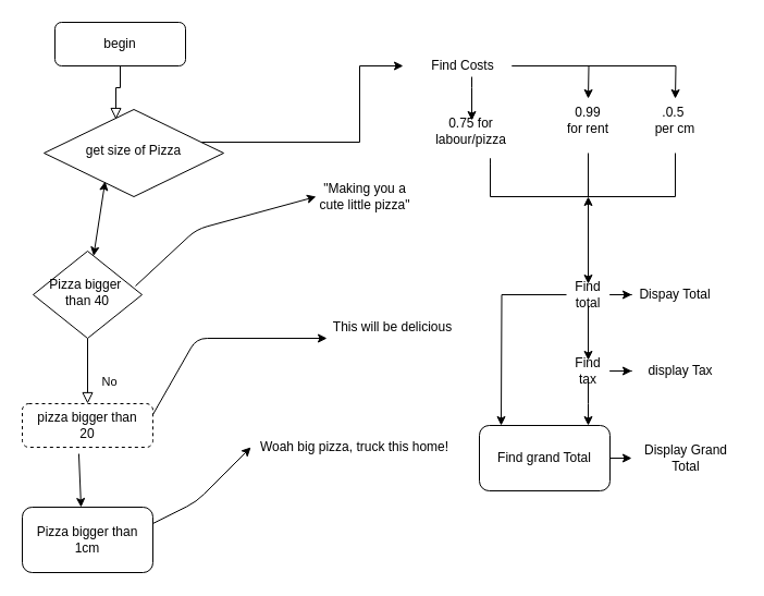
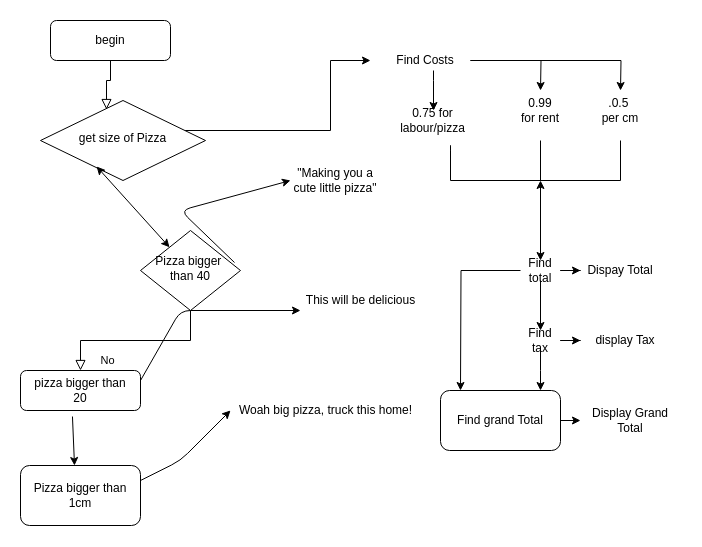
  <mxCell id="0" />
  <mxCell id="1" parent="0" />
  <mxCell id="2" value="" style="rounded=0;html=1;jettySize=auto;orthogonalLoop=1;fontSize=11;endArrow=block;endFill=0;endSize=8;strokeWidth=1;shadow=0;labelBackgroundColor=none;edgeStyle=orthogonalEdgeStyle;entryX=0.4;entryY=0.113;entryDx=0;entryDy=0;entryPerimeter=0;" parent="1" source="3" target="5" edge="1"><mxGeometry relative="1" as="geometry" /></mxCell>
  <mxCell id="3" value="begin" style="rounded=1;whiteSpace=wrap;html=1;fontSize=12;glass=0;strokeWidth=1;shadow=0;" parent="1" vertex="1"><mxGeometry x="50" y="20" width="120" height="40" as="geometry" /></mxCell>
  <mxCell id="4" style="edgeStyle=orthogonalEdgeStyle;rounded=0;orthogonalLoop=1;jettySize=auto;html=1;" edge="1" parent="1" source="5"><mxGeometry relative="1" as="geometry"><mxPoint x="370" y="60" as="targetPoint" /><Array as="points"><mxPoint x="330" y="130" /><mxPoint x="330" y="60" /></Array></mxGeometry></mxCell>
  <mxCell id="5" value="get size of Pizza" style="rhombus;whiteSpace=wrap;html=1;shadow=0;fontFamily=Helvetica;fontSize=12;align=center;strokeWidth=1;spacing=6;spacingTop=-4;" parent="1" vertex="1"><mxGeometry x="40" y="100" width="165" height="80" as="geometry" /></mxCell>
  <mxCell id="6" value="No" style="rounded=0;html=1;jettySize=auto;orthogonalLoop=1;fontSize=11;endArrow=block;endFill=0;endSize=8;strokeWidth=1;shadow=0;labelBackgroundColor=none;edgeStyle=orthogonalEdgeStyle;" parent="1" source="7" target="8" edge="1"><mxGeometry x="0.333" y="20" relative="1" as="geometry"><mxPoint as="offset" /></mxGeometry></mxCell>
- <mxCell id="7" value="Pizza bigger&amp;nbsp;&lt;br&gt;than 40" style="rhombus;whiteSpace=wrap;html=1;shadow=0;fontFamily=Helvetica;fontSize=12;align=center;strokeWidth=1;spacing=6;spacingTop=-4;" parent="1" vertex="1"><mxGeometry x="30" y="230" width="100" height="80" as="geometry" /></mxCell>
- <mxCell id="8" value="pizza bigger than&lt;br&gt;20" style="rounded=1;whiteSpace=wrap;html=1;fontSize=12;glass=0;strokeWidth=1;shadow=0;dashed=1;" parent="1" vertex="1"><mxGeometry x="20" y="370" width="120" height="40" as="geometry" /></mxCell>
+ <mxCell id="7" value="Pizza bigger&amp;nbsp;&lt;br&gt;than 40" style="rhombus;whiteSpace=wrap;html=1;shadow=0;fontFamily=Helvetica;fontSize=12;align=center;strokeWidth=1;spacing=6;spacingTop=-4;" parent="1" vertex="1"><mxGeometry x="140" y="230" width="100" height="80" as="geometry" /></mxCell>
+ <mxCell id="8" value="pizza bigger than&lt;br&gt;20" style="rounded=1;whiteSpace=wrap;html=1;fontSize=12;glass=0;strokeWidth=1;shadow=0;" parent="1" vertex="1"><mxGeometry x="20" y="370" width="120" height="40" as="geometry" /></mxCell>
  <mxCell id="9" value="Pizza bigger than 1cm" style="rounded=1;whiteSpace=wrap;html=1;" vertex="1" parent="1"><mxGeometry x="20" y="465" width="120" height="60" as="geometry" /></mxCell>
  <mxCell id="10" value="" style="endArrow=classic;html=1;exitX=0.433;exitY=1.15;exitDx=0;exitDy=0;exitPerimeter=0;entryX=0.45;entryY=0;entryDx=0;entryDy=0;entryPerimeter=0;" edge="1" parent="1" source="8" target="9"><mxGeometry width="50" height="50" relative="1" as="geometry"><mxPoint x="240" y="340" as="sourcePoint" /><mxPoint x="290" y="290" as="targetPoint" /></mxGeometry></mxCell>
  <mxCell id="11" value="" style="endArrow=classic;html=1;exitX=0.94;exitY=0.4;exitDx=0;exitDy=0;exitPerimeter=0;" edge="1" parent="1" source="7"><mxGeometry width="50" height="50" relative="1" as="geometry"><mxPoint x="115" y="206" as="sourcePoint" /><mxPoint x="290" y="180" as="targetPoint" /><Array as="points"><mxPoint x="180" y="210" /></Array></mxGeometry></mxCell>
  <mxCell id="12" value="" style="endArrow=classic;html=1;exitX=1;exitY=0.25;exitDx=0;exitDy=0;" edge="1" parent="1" source="8"><mxGeometry width="50" height="50" relative="1" as="geometry"><mxPoint x="125" y="150" as="sourcePoint" /><mxPoint x="300" y="310" as="targetPoint" /><Array as="points"><mxPoint x="180" y="310" /></Array></mxGeometry></mxCell>
  <mxCell id="13" value="" style="endArrow=classic;html=1;exitX=1;exitY=0.25;exitDx=0;exitDy=0;" edge="1" parent="1" source="9"><mxGeometry width="50" height="50" relative="1" as="geometry"><mxPoint x="150" y="390" as="sourcePoint" /><mxPoint x="230" y="410" as="targetPoint" /><Array as="points"><mxPoint x="180" y="460" /></Array></mxGeometry></mxCell>
  <mxCell id="14" value="&quot;Making you a cute little pizza&quot;" style="text;html=1;strokeColor=none;fillColor=none;align=center;verticalAlign=middle;whiteSpace=wrap;rounded=0;" vertex="1" parent="1"><mxGeometry x="290" y="170" width="90" height="20" as="geometry" /></mxCell>
  <mxCell id="15" value="This will be delicious" style="text;html=1;align=center;verticalAlign=middle;resizable=0;points=[];autosize=1;" vertex="1" parent="1"><mxGeometry x="300" y="290" width="120" height="20" as="geometry" /></mxCell>
  <mxCell id="16" value="Woah big pizza, truck this home!" style="text;html=1;align=center;verticalAlign=middle;resizable=0;points=[];autosize=1;" vertex="1" parent="1"><mxGeometry x="230" y="400" width="190" height="20" as="geometry" /></mxCell>
  <mxCell id="17" style="edgeStyle=orthogonalEdgeStyle;rounded=0;orthogonalLoop=1;jettySize=auto;html=1;" edge="1" parent="1" source="20" target="21"><mxGeometry relative="1" as="geometry"><mxPoint x="425" y="120" as="targetPoint" /><Array as="points"><mxPoint x="433" y="80" /><mxPoint x="433" y="80" /></Array></mxGeometry></mxCell>
  <mxCell id="18" style="edgeStyle=orthogonalEdgeStyle;rounded=0;orthogonalLoop=1;jettySize=auto;html=1;" edge="1" parent="1" source="20"><mxGeometry relative="1" as="geometry"><mxPoint x="540" y="90" as="targetPoint" /></mxGeometry></mxCell>
  <mxCell id="19" style="edgeStyle=orthogonalEdgeStyle;rounded=0;orthogonalLoop=1;jettySize=auto;html=1;" edge="1" parent="1" source="20"><mxGeometry relative="1" as="geometry"><mxPoint x="620" y="90" as="targetPoint" /></mxGeometry></mxCell>
  <mxCell id="20" value="Find Costs" style="text;html=1;strokeColor=none;fillColor=none;align=center;verticalAlign=middle;whiteSpace=wrap;rounded=0;" vertex="1" parent="1"><mxGeometry x="380" y="50" width="90" height="20" as="geometry" /></mxCell>
  <mxCell id="21" value="0.75 for labour/pizza" style="text;html=1;strokeColor=none;fillColor=none;align=center;verticalAlign=middle;whiteSpace=wrap;rounded=0;" vertex="1" parent="1"><mxGeometry x="405" y="110" width="55" height="20" as="geometry" /></mxCell>
  <mxCell id="22" value="0.99&lt;br&gt;for rent" style="text;html=1;strokeColor=none;fillColor=none;align=center;verticalAlign=middle;whiteSpace=wrap;rounded=0;" vertex="1" parent="1"><mxGeometry x="520" y="100" width="40" height="20" as="geometry" /></mxCell>
  <mxCell id="23" value=".0.5&amp;nbsp;&lt;br&gt;per cm" style="text;html=1;strokeColor=none;fillColor=none;align=center;verticalAlign=middle;whiteSpace=wrap;rounded=0;" vertex="1" parent="1"><mxGeometry x="600" y="100" width="40" height="20" as="geometry" /></mxCell>
  <mxCell id="24" value="" style="endArrow=none;html=1;" edge="1" parent="1"><mxGeometry width="50" height="50" relative="1" as="geometry"><mxPoint x="450" y="170" as="sourcePoint" /><mxPoint x="450" y="180" as="targetPoint" /><Array as="points"><mxPoint x="450" y="140" /></Array></mxGeometry></mxCell>
  <mxCell id="25" value="" style="endArrow=none;html=1;" edge="1" parent="1"><mxGeometry width="50" height="50" relative="1" as="geometry"><mxPoint x="540" y="180" as="sourcePoint" /><mxPoint x="450" y="180" as="targetPoint" /></mxGeometry></mxCell>
  <mxCell id="26" value="" style="endArrow=none;html=1;" edge="1" parent="1"><mxGeometry width="50" height="50" relative="1" as="geometry"><mxPoint x="540" y="180" as="sourcePoint" /><mxPoint x="540" y="140" as="targetPoint" /></mxGeometry></mxCell>
  <mxCell id="27" value="" style="endArrow=none;html=1;" edge="1" parent="1"><mxGeometry width="50" height="50" relative="1" as="geometry"><mxPoint x="620" y="180" as="sourcePoint" /><mxPoint x="620" y="140" as="targetPoint" /></mxGeometry></mxCell>
  <mxCell id="28" value="" style="endArrow=none;html=1;" edge="1" parent="1"><mxGeometry width="50" height="50" relative="1" as="geometry"><mxPoint x="530" y="180" as="sourcePoint" /><mxPoint x="620" y="180" as="targetPoint" /></mxGeometry></mxCell>
  <mxCell id="29" value="" style="endArrow=classic;startArrow=classic;html=1;" edge="1" parent="1"><mxGeometry width="50" height="50" relative="1" as="geometry"><mxPoint x="540" y="180" as="sourcePoint" /><mxPoint x="540" y="260" as="targetPoint" /></mxGeometry></mxCell>
  <mxCell id="30" style="edgeStyle=orthogonalEdgeStyle;rounded=0;orthogonalLoop=1;jettySize=auto;html=1;" edge="1" parent="1" source="33" target="34"><mxGeometry relative="1" as="geometry"><mxPoint x="600" y="270" as="targetPoint" /></mxGeometry></mxCell>
  <mxCell id="31" style="edgeStyle=orthogonalEdgeStyle;rounded=0;orthogonalLoop=1;jettySize=auto;html=1;" edge="1" parent="1" source="33" target="37"><mxGeometry relative="1" as="geometry"><mxPoint x="540" y="340" as="targetPoint" /></mxGeometry></mxCell>
  <mxCell id="32" style="edgeStyle=orthogonalEdgeStyle;rounded=0;orthogonalLoop=1;jettySize=auto;html=1;" edge="1" parent="1" source="33"><mxGeometry relative="1" as="geometry"><mxPoint x="460" y="390" as="targetPoint" /></mxGeometry></mxCell>
  <mxCell id="33" value="Find total" style="text;html=1;strokeColor=none;fillColor=none;align=center;verticalAlign=middle;whiteSpace=wrap;rounded=0;" vertex="1" parent="1"><mxGeometry x="520" y="260" width="40" height="20" as="geometry" /></mxCell>
  <mxCell id="34" value="Dispay Total" style="text;html=1;strokeColor=none;fillColor=none;align=center;verticalAlign=middle;whiteSpace=wrap;rounded=0;" vertex="1" parent="1"><mxGeometry x="580" y="260" width="80" height="20" as="geometry" /></mxCell>
  <mxCell id="35" style="edgeStyle=orthogonalEdgeStyle;rounded=0;orthogonalLoop=1;jettySize=auto;html=1;" edge="1" parent="1" source="37" target="38"><mxGeometry relative="1" as="geometry"><mxPoint x="590" y="340" as="targetPoint" /></mxGeometry></mxCell>
  <mxCell id="36" style="edgeStyle=orthogonalEdgeStyle;rounded=0;orthogonalLoop=1;jettySize=auto;html=1;" edge="1" parent="1" source="37"><mxGeometry relative="1" as="geometry"><mxPoint x="540" y="390" as="targetPoint" /></mxGeometry></mxCell>
  <mxCell id="37" value="Find tax" style="text;html=1;strokeColor=none;fillColor=none;align=center;verticalAlign=middle;whiteSpace=wrap;rounded=0;" vertex="1" parent="1"><mxGeometry x="520" y="330" width="40" height="20" as="geometry" /></mxCell>
  <mxCell id="38" value="display Tax" style="text;html=1;strokeColor=none;fillColor=none;align=center;verticalAlign=middle;whiteSpace=wrap;rounded=0;" vertex="1" parent="1"><mxGeometry x="580" y="330" width="90" height="20" as="geometry" /></mxCell>
  <mxCell id="39" style="edgeStyle=orthogonalEdgeStyle;rounded=0;orthogonalLoop=1;jettySize=auto;html=1;" edge="1" parent="1" source="40"><mxGeometry relative="1" as="geometry"><mxPoint x="580" y="420" as="targetPoint" /></mxGeometry></mxCell>
  <mxCell id="40" value="Find grand Total" style="rounded=1;whiteSpace=wrap;html=1;" vertex="1" parent="1"><mxGeometry x="440" y="390" width="120" height="60" as="geometry" /></mxCell>
  <mxCell id="41" value="Display Grand&lt;br&gt;Total" style="text;html=1;strokeColor=none;fillColor=none;align=center;verticalAlign=middle;whiteSpace=wrap;rounded=0;" vertex="1" parent="1"><mxGeometry x="580" y="410" width="100" height="20" as="geometry" /></mxCell>
  <mxCell id="42" value="" style="endArrow=classic;startArrow=classic;html=1;entryX=0.34;entryY=0.825;entryDx=0;entryDy=0;entryPerimeter=0;" edge="1" parent="1" source="7" target="5"><mxGeometry width="50" height="50" relative="1" as="geometry"><mxPoint x="300" y="320" as="sourcePoint" /><mxPoint x="350" y="270" as="targetPoint" /></mxGeometry></mxCell>
